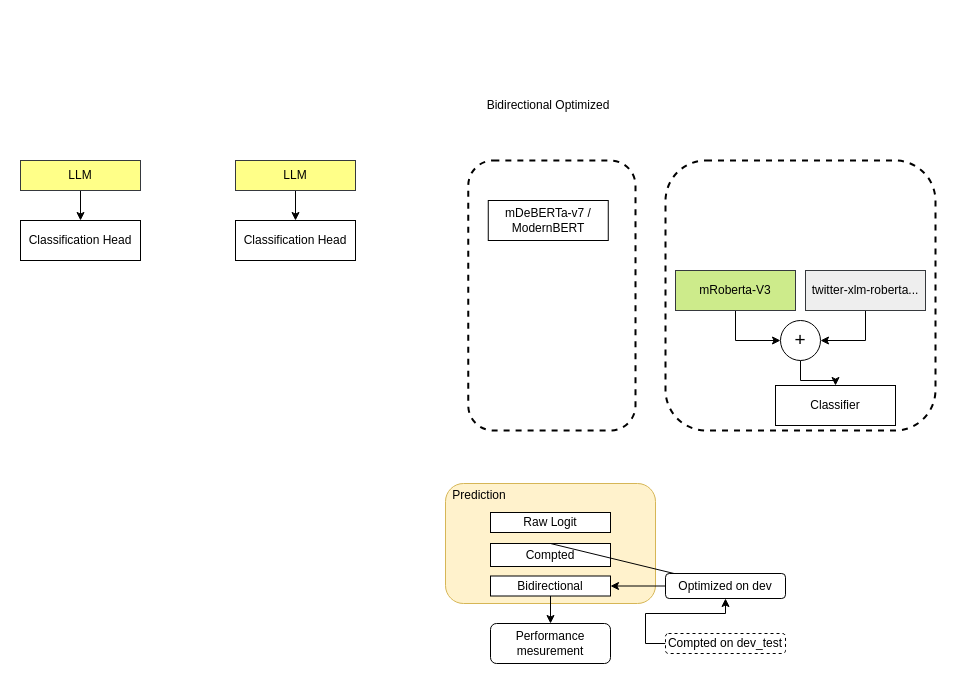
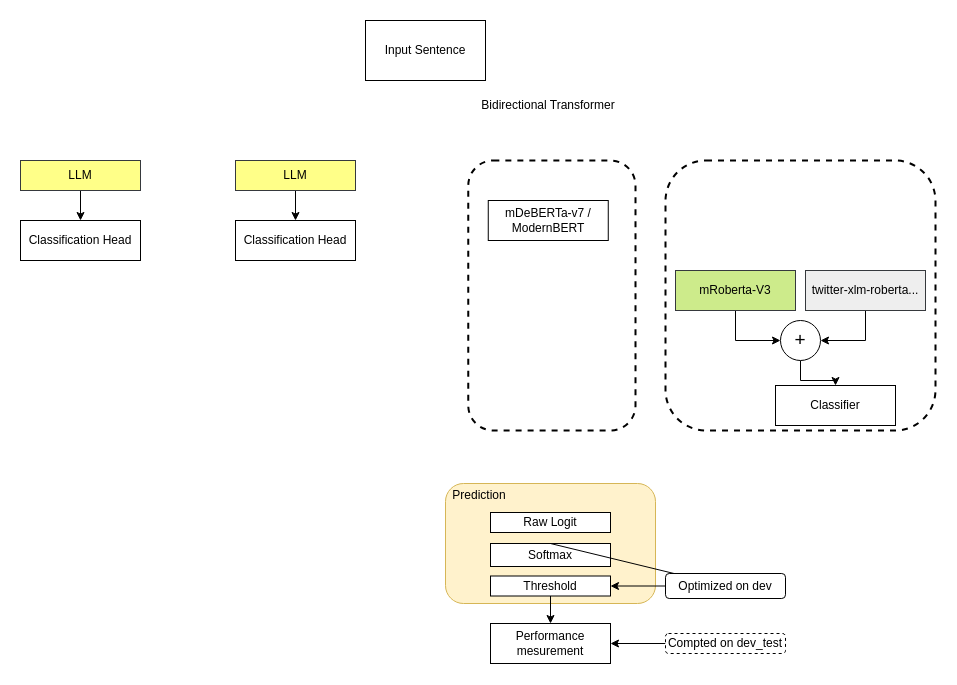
  <mxCell id="0" />
  <mxCell id="1" parent="0" />
  <mxCell id="2" value="" style="rounded=1;whiteSpace=wrap;html=1;dashed=1;fillColor=none;strokeWidth=2;strokeColor=#000000;container=0;" vertex="1" parent="1"><mxGeometry x="665" y="160" width="270" height="270" as="geometry" /></mxCell>
  <mxCell id="3" value="" style="rounded=1;whiteSpace=wrap;html=1;dashed=1;fillColor=none;strokeWidth=2;strokeColor=#000000;container=0;" vertex="1" parent="1"><mxGeometry x="467.76" y="160" width="167.24" height="270" as="geometry" /></mxCell>
  <mxCell id="4" value="" style="rounded=1;whiteSpace=wrap;html=1;fillColor=#fff2cc;strokeColor=#d6b656;" vertex="1" parent="1"><mxGeometry x="445" y="483" width="210" height="120" as="geometry" /></mxCell>
+ <mxCell id="5" value="Input Sentence" style="rounded=0;whiteSpace=wrap;html=1;" vertex="1" parent="1"><mxGeometry x="365" y="20" width="120" height="60" as="geometry" /></mxCell>
  <mxCell id="6" style="edgeStyle=orthogonalEdgeStyle;rounded=0;orthogonalLoop=1;jettySize=auto;html=1;exitX=0.5;exitY=1;exitDx=0;exitDy=0;entryX=0;entryY=0.5;entryDx=0;entryDy=0;" edge="1" parent="1" source="7" target="21"><mxGeometry relative="1" as="geometry" /></mxCell>
  <mxCell id="7" value="mRoberta-V3" style="rounded=0;whiteSpace=wrap;html=1;fillColor=#cdeb8b;strokeColor=#36393d;" vertex="1" parent="1"><mxGeometry x="675" y="270" width="120" height="40" as="geometry" /></mxCell>
  <mxCell id="8" style="edgeStyle=orthogonalEdgeStyle;rounded=0;orthogonalLoop=1;jettySize=auto;html=1;exitX=0.5;exitY=1;exitDx=0;exitDy=0;entryX=1;entryY=0.5;entryDx=0;entryDy=0;" edge="1" parent="1" source="9" target="21"><mxGeometry relative="1" as="geometry" /></mxCell>
  <mxCell id="9" value="twitter-xlm-roberta..." style="rounded=0;whiteSpace=wrap;html=1;fillColor=#eeeeee;strokeColor=#36393d;" vertex="1" parent="1"><mxGeometry x="805" y="270" width="120" height="40" as="geometry" /></mxCell>
  <mxCell id="10" style="edgeStyle=orthogonalEdgeStyle;rounded=0;orthogonalLoop=1;jettySize=auto;html=1;exitX=0.5;exitY=1;exitDx=0;exitDy=0;entryX=0.5;entryY=0;entryDx=0;entryDy=0;" edge="1" parent="1" source="11" target="26"><mxGeometry relative="1" as="geometry" /></mxCell>
  <mxCell id="11" value="LLM" style="rounded=0;whiteSpace=wrap;html=1;fillColor=#ffff88;strokeColor=#36393d;" vertex="1" parent="1"><mxGeometry x="235" y="160" width="120" height="30" as="geometry" /></mxCell>
  <mxCell id="12" value="Classifier" style="rounded=0;whiteSpace=wrap;html=1;" vertex="1" parent="1"><mxGeometry x="775" y="385" width="120" height="40" as="geometry" /></mxCell>
  <mxCell id="13" value="Raw Logit" style="rounded=0;whiteSpace=wrap;html=1;" vertex="1" parent="1"><mxGeometry x="490" y="512" width="120" height="20" as="geometry" /></mxCell>
- <mxCell id="14" value="Compted" style="rounded=0;whiteSpace=wrap;html=1;" vertex="1" parent="1"><mxGeometry x="490" y="543" width="120" height="23" as="geometry" /></mxCell>
+ <mxCell id="14" value="Softmax" style="rounded=0;whiteSpace=wrap;html=1;" vertex="1" parent="1"><mxGeometry x="490" y="543" width="120" height="23" as="geometry" /></mxCell>
  <mxCell id="15" style="edgeStyle=orthogonalEdgeStyle;rounded=0;orthogonalLoop=1;jettySize=auto;html=1;exitX=0.5;exitY=1;exitDx=0;exitDy=0;entryX=0.5;entryY=0;entryDx=0;entryDy=0;" edge="1" parent="1" source="16" target="17"><mxGeometry relative="1" as="geometry" /></mxCell>
- <mxCell id="16" value="&lt;div&gt;Bidirectional &lt;br&gt;&lt;/div&gt;" style="rounded=0;whiteSpace=wrap;html=1;" vertex="1" parent="1"><mxGeometry x="490" y="575.5" width="120" height="20" as="geometry" /></mxCell>
- <mxCell id="17" value="&lt;div&gt;Performance &lt;br&gt;&lt;/div&gt;&lt;div&gt;mesurement&lt;/div&gt;" style="whiteSpace=wrap;html=1;rounded=1;" vertex="1" parent="1"><mxGeometry x="490" y="623" width="120" height="40" as="geometry" /></mxCell>
+ <mxCell id="16" value="&lt;div&gt;Threshold &lt;br&gt;&lt;/div&gt;" style="rounded=0;whiteSpace=wrap;html=1;" vertex="1" parent="1"><mxGeometry x="490" y="575.5" width="120" height="20" as="geometry" /></mxCell>
+ <mxCell id="17" value="&lt;div&gt;Performance &lt;br&gt;&lt;/div&gt;&lt;div&gt;mesurement&lt;/div&gt;" style="rounded=0;whiteSpace=wrap;html=1;" vertex="1" parent="1"><mxGeometry x="490" y="623" width="120" height="40" as="geometry" /></mxCell>
  <mxCell id="18" style="edgeStyle=orthogonalEdgeStyle;rounded=0;orthogonalLoop=1;jettySize=auto;html=1;exitX=0;exitY=0.5;exitDx=0;exitDy=0;entryX=1;entryY=0.5;entryDx=0;entryDy=0;" edge="1" parent="1" source="19" target="16"><mxGeometry relative="1" as="geometry" /></mxCell>
  <mxCell id="19" value="Optimized on dev" style="rounded=1;whiteSpace=wrap;html=1;movable=1;resizable=1;rotatable=1;deletable=1;editable=1;locked=0;connectable=1;" vertex="1" parent="1"><mxGeometry x="665" y="573" width="120" height="25" as="geometry" /></mxCell>
  <mxCell id="20" style="edgeStyle=orthogonalEdgeStyle;rounded=0;orthogonalLoop=1;jettySize=auto;html=1;exitX=0.5;exitY=1;exitDx=0;exitDy=0;entryX=0.5;entryY=0;entryDx=0;entryDy=0;" edge="1" parent="1" source="21" target="12"><mxGeometry relative="1" as="geometry" /></mxCell>
  <mxCell id="21" value="&lt;font style=&quot;font-size: 19px;&quot;&gt;+&lt;/font&gt;" style="ellipse;whiteSpace=wrap;html=1;aspect=fixed;" vertex="1" parent="1"><mxGeometry x="780" y="320" width="40" height="40" as="geometry" /></mxCell>
  <mxCell id="22" value="Prediction" style="text;html=1;align=center;verticalAlign=middle;whiteSpace=wrap;rounded=0;" vertex="1" parent="1"><mxGeometry x="449" y="480" width="60" height="30" as="geometry" /></mxCell>
- <mxCell id="23" value="Bidirectional Optimized" style="text;html=1;align=center;verticalAlign=middle;whiteSpace=wrap;rounded=0;" vertex="1" parent="1"><mxGeometry x="467.76" y="100" width="160" height="10" as="geometry" /></mxCell>
- <mxCell id="24" style="edgeStyle=orthogonalEdgeStyle;rounded=0;orthogonalLoop=1;jettySize=auto;html=1;exitX=0;exitY=0.5;exitDx=0;exitDy=0;" edge="1" parent="1" source="25" target="19"><mxGeometry relative="1" as="geometry" /></mxCell>
+ <mxCell id="23" value="Bidirectional Transformer" style="text;html=1;align=center;verticalAlign=middle;whiteSpace=wrap;rounded=0;" vertex="1" parent="1"><mxGeometry x="467.76" y="100" width="160" height="10" as="geometry" /></mxCell>
+ <mxCell id="24" style="edgeStyle=orthogonalEdgeStyle;rounded=0;orthogonalLoop=1;jettySize=auto;html=1;exitX=0;exitY=0.5;exitDx=0;exitDy=0;entryX=1;entryY=0.5;entryDx=0;entryDy=0;" edge="1" parent="1" source="25" target="17"><mxGeometry relative="1" as="geometry" /></mxCell>
  <mxCell id="25" value="Compted on dev_test" style="rounded=1;whiteSpace=wrap;html=1;dashed=1;" vertex="1" parent="1"><mxGeometry x="665" y="633" width="120" height="20" as="geometry" /></mxCell>
  <mxCell id="26" value="Classification Head" style="rounded=0;whiteSpace=wrap;html=1;" vertex="1" parent="1"><mxGeometry x="235" y="220" width="120" height="40" as="geometry" /></mxCell>
  <mxCell id="27" value="" style="endArrow=none;html=1;rounded=0;exitX=0.5;exitY=0;exitDx=0;exitDy=0;" edge="1" parent="1" source="14" target="19"><mxGeometry width="50" height="50" relative="1" as="geometry"><mxPoint x="455" y="573" as="sourcePoint" /><mxPoint x="505" y="523" as="targetPoint" /></mxGeometry></mxCell>
  <mxCell id="28" style="edgeStyle=orthogonalEdgeStyle;rounded=0;orthogonalLoop=1;jettySize=auto;html=1;exitX=0.5;exitY=1;exitDx=0;exitDy=0;entryX=0.5;entryY=0;entryDx=0;entryDy=0;" edge="1" parent="1" source="29" target="30"><mxGeometry relative="1" as="geometry" /></mxCell>
  <mxCell id="29" value="LLM" style="rounded=0;whiteSpace=wrap;html=1;fillColor=#ffff88;strokeColor=#36393d;" vertex="1" parent="1"><mxGeometry x="20" y="160" width="120" height="30" as="geometry" /></mxCell>
  <mxCell id="30" value="Classification Head" style="rounded=0;whiteSpace=wrap;html=1;" vertex="1" parent="1"><mxGeometry x="20" y="220" width="120" height="40" as="geometry" /></mxCell>
  <mxCell id="31" value="&lt;div&gt;mDeBERTa-v7 / ModernBERT&lt;/div&gt;" style="rounded=0;whiteSpace=wrap;html=1;" vertex="1" parent="1"><mxGeometry x="487.76" y="200" width="120" height="40" as="geometry" /></mxCell>
